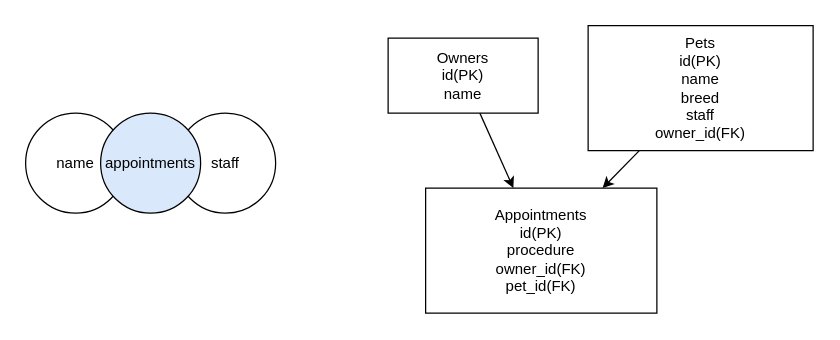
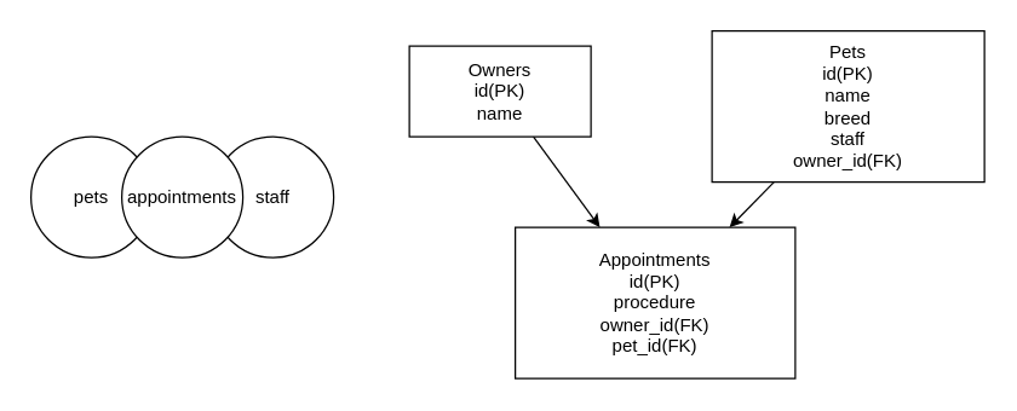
  <mxCell id="0" />
  <mxCell id="1" parent="0" />
- <mxCell id="2" value="name" style="ellipse;whiteSpace=wrap;html=1;" parent="1" vertex="1"><mxGeometry x="20" y="90" width="80" height="80" as="geometry" /></mxCell>
+ <mxCell id="2" value="pets" style="ellipse;whiteSpace=wrap;html=1;" parent="1" vertex="1"><mxGeometry x="20" y="90" width="80" height="80" as="geometry" /></mxCell>
  <mxCell id="3" value="staff" style="ellipse;whiteSpace=wrap;html=1;" parent="1" vertex="1"><mxGeometry x="140" y="90" width="80" height="80" as="geometry" /></mxCell>
- <mxCell id="4" value="appointments" style="ellipse;whiteSpace=wrap;html=1;fillColor=#dae8fc;" parent="1" vertex="1"><mxGeometry x="80" y="90" width="80" height="80" as="geometry" /></mxCell>
+ <mxCell id="4" value="appointments" style="ellipse;whiteSpace=wrap;html=1;" parent="1" vertex="1"><mxGeometry x="80" y="90" width="80" height="80" as="geometry" /></mxCell>
  <mxCell id="5" style="edgeStyle=none;html=1;" edge="1" parent="1" source="6" target="9"><mxGeometry relative="1" as="geometry" /></mxCell>
  <mxCell id="6" value="Pets&lt;br&gt;id(PK)&lt;br&gt;name&lt;br&gt;breed&lt;br&gt;staff&lt;br&gt;owner_id(FK)" style="whiteSpace=wrap;html=1;" vertex="1" parent="1"><mxGeometry x="470" y="20" width="180" height="100" as="geometry" /></mxCell>
  <mxCell id="7" style="edgeStyle=none;html=1;" edge="1" parent="1" source="8" target="9"><mxGeometry relative="1" as="geometry" /></mxCell>
- <mxCell id="8" value="Owners&lt;br&gt;id(PK)&lt;br&gt;name" style="whiteSpace=wrap;html=1;" vertex="1" parent="1"><mxGeometry x="310" y="30" width="120" height="60" as="geometry" /></mxCell>
+ <mxCell id="8" value="Owners&lt;br&gt;id(PK)&lt;br&gt;name" style="whiteSpace=wrap;html=1;" vertex="1" parent="1"><mxGeometry x="270" y="30" width="120" height="60" as="geometry" /></mxCell>
  <mxCell id="9" value="Appointments&lt;br&gt;id(PK)&lt;br&gt;procedure&lt;br&gt;owner_id(FK)&lt;br&gt;pet_id(FK)" style="whiteSpace=wrap;html=1;" vertex="1" parent="1"><mxGeometry x="340" y="150" width="185" height="100" as="geometry" /></mxCell>
